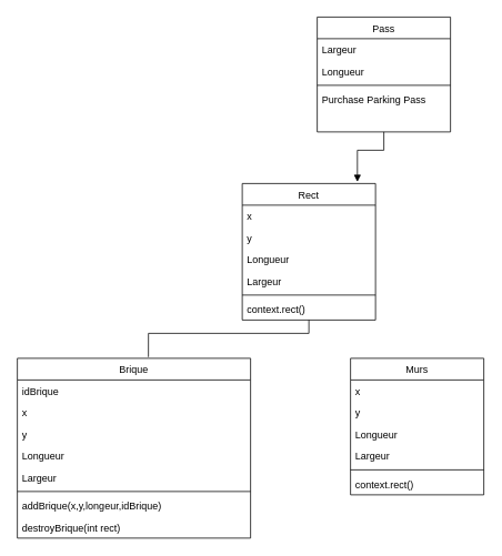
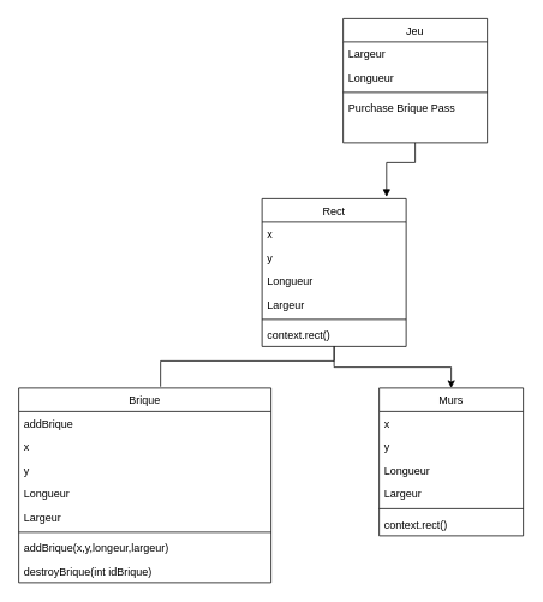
  <mxCell id="0" />
  <mxCell id="1" parent="0" />
- <mxCell id="2" value="Pass" style="swimlane;fontStyle=0;align=center;verticalAlign=top;childLayout=stackLayout;horizontal=1;startSize=26;horizontalStack=0;resizeParent=1;resizeLast=0;collapsible=1;marginBottom=0;rounded=0;shadow=0;strokeWidth=1;" parent="1" vertex="1"><mxGeometry x="380" y="20" width="160" height="138" as="geometry"><mxRectangle x="230" y="140" width="160" height="26" as="alternateBounds" /></mxGeometry></mxCell>
+ <mxCell id="2" value="Jeu" style="swimlane;fontStyle=0;align=center;verticalAlign=top;childLayout=stackLayout;horizontal=1;startSize=26;horizontalStack=0;resizeParent=1;resizeLast=0;collapsible=1;marginBottom=0;rounded=0;shadow=0;strokeWidth=1;" parent="1" vertex="1"><mxGeometry x="380" y="20" width="160" height="138" as="geometry"><mxRectangle x="230" y="140" width="160" height="26" as="alternateBounds" /></mxGeometry></mxCell>
  <mxCell id="3" value="Largeur" style="text;align=left;verticalAlign=top;spacingLeft=4;spacingRight=4;overflow=hidden;rotatable=0;points=[[0,0.5],[1,0.5]];portConstraint=eastwest;" parent="2" vertex="1"><mxGeometry y="26" width="160" height="26" as="geometry" /></mxCell>
  <mxCell id="4" value="Longueur" style="text;align=left;verticalAlign=top;spacingLeft=4;spacingRight=4;overflow=hidden;rotatable=0;points=[[0,0.5],[1,0.5]];portConstraint=eastwest;rounded=0;shadow=0;html=0;" parent="2" vertex="1"><mxGeometry y="52" width="160" height="26" as="geometry" /></mxCell>
  <mxCell id="5" value="" style="line;html=1;strokeWidth=1;align=left;verticalAlign=middle;spacingTop=-1;spacingLeft=3;spacingRight=3;rotatable=0;labelPosition=right;points=[];portConstraint=eastwest;" parent="2" vertex="1"><mxGeometry y="78" width="160" height="8" as="geometry" /></mxCell>
- <mxCell id="6" value="Purchase Parking Pass" style="text;align=left;verticalAlign=top;spacingLeft=4;spacingRight=4;overflow=hidden;rotatable=0;points=[[0,0.5],[1,0.5]];portConstraint=eastwest;" parent="2" vertex="1"><mxGeometry y="86" width="160" height="26" as="geometry" /></mxCell>
+ <mxCell id="6" value="Purchase Brique Pass" style="text;align=left;verticalAlign=top;spacingLeft=4;spacingRight=4;overflow=hidden;rotatable=0;points=[[0,0.5],[1,0.5]];portConstraint=eastwest;" parent="2" vertex="1"><mxGeometry y="86" width="160" height="26" as="geometry" /></mxCell>
  <mxCell id="7" value="" style="endArrow=block;shadow=0;strokeWidth=1;rounded=0;endFill=1;edgeStyle=elbowEdgeStyle;elbow=vertical;entryX=0.864;entryY=-0.012;entryDx=0;entryDy=0;entryPerimeter=0;" parent="1" source="2" target="10" edge="1"><mxGeometry x="0.5" y="41" relative="1" as="geometry"><mxPoint x="540" y="92" as="sourcePoint" /><mxPoint x="700" y="92" as="targetPoint" /><mxPoint x="-40" y="32" as="offset" /><Array as="points"><mxPoint x="460" y="180" /><mxPoint x="430" y="180" /><mxPoint x="440" y="190" /></Array></mxGeometry></mxCell>
+ <mxCell id="8" value="" style="edgeStyle=orthogonalEdgeStyle;rounded=0;orthogonalLoop=1;jettySize=auto;html=1;" edge="1" parent="1" source="10" target="17"><mxGeometry relative="1" as="geometry" /></mxCell>
  <mxCell id="9" value="" style="edgeStyle=orthogonalEdgeStyle;rounded=0;orthogonalLoop=1;jettySize=auto;html=1;entryX=0.562;entryY=-0.007;entryDx=0;entryDy=0;entryPerimeter=0;endArrow=none;" edge="1" parent="1" source="10" target="24"><mxGeometry relative="1" as="geometry"><Array as="points"><mxPoint x="370" y="400" /><mxPoint x="177" y="400" /></Array></mxGeometry></mxCell>
  <mxCell id="10" value="Rect" style="swimlane;fontStyle=0;align=center;verticalAlign=top;childLayout=stackLayout;horizontal=1;startSize=26;horizontalStack=0;resizeParent=1;resizeLast=0;collapsible=1;marginBottom=0;rounded=0;shadow=0;strokeWidth=1;" vertex="1" parent="1"><mxGeometry x="290" y="220" width="160" height="164" as="geometry"><mxRectangle x="550" y="140" width="160" height="26" as="alternateBounds" /></mxGeometry></mxCell>
  <mxCell id="11" value="x" style="text;align=left;verticalAlign=top;spacingLeft=4;spacingRight=4;overflow=hidden;rotatable=0;points=[[0,0.5],[1,0.5]];portConstraint=eastwest;rounded=0;shadow=0;html=0;" vertex="1" parent="10"><mxGeometry y="26" width="160" height="26" as="geometry" /></mxCell>
  <mxCell id="12" value="y" style="text;align=left;verticalAlign=top;spacingLeft=4;spacingRight=4;overflow=hidden;rotatable=0;points=[[0,0.5],[1,0.5]];portConstraint=eastwest;rounded=0;shadow=0;html=0;" vertex="1" parent="10"><mxGeometry y="52" width="160" height="26" as="geometry" /></mxCell>
  <mxCell id="13" value="Longueur" style="text;align=left;verticalAlign=top;spacingLeft=4;spacingRight=4;overflow=hidden;rotatable=0;points=[[0,0.5],[1,0.5]];portConstraint=eastwest;rounded=0;shadow=0;html=0;" vertex="1" parent="10"><mxGeometry y="78" width="160" height="26" as="geometry" /></mxCell>
  <mxCell id="14" value="Largeur" style="text;align=left;verticalAlign=top;spacingLeft=4;spacingRight=4;overflow=hidden;rotatable=0;points=[[0,0.5],[1,0.5]];portConstraint=eastwest;rounded=0;shadow=0;html=0;" vertex="1" parent="10"><mxGeometry y="104" width="160" height="26" as="geometry" /></mxCell>
  <mxCell id="15" value="" style="line;html=1;strokeWidth=1;align=left;verticalAlign=middle;spacingTop=-1;spacingLeft=3;spacingRight=3;rotatable=0;labelPosition=right;points=[];portConstraint=eastwest;" vertex="1" parent="10"><mxGeometry y="130" width="160" height="8" as="geometry" /></mxCell>
  <mxCell id="16" value="context.rect()" style="text;align=left;verticalAlign=top;spacingLeft=4;spacingRight=4;overflow=hidden;rotatable=0;points=[[0,0.5],[1,0.5]];portConstraint=eastwest;" vertex="1" parent="10"><mxGeometry y="138" width="160" height="26" as="geometry" /></mxCell>
  <mxCell id="17" value="Murs" style="swimlane;fontStyle=0;align=center;verticalAlign=top;childLayout=stackLayout;horizontal=1;startSize=26;horizontalStack=0;resizeParent=1;resizeLast=0;collapsible=1;marginBottom=0;rounded=0;shadow=0;strokeWidth=1;" vertex="1" parent="1"><mxGeometry x="420" y="430" width="160" height="164" as="geometry"><mxRectangle x="550" y="140" width="160" height="26" as="alternateBounds" /></mxGeometry></mxCell>
  <mxCell id="18" value="x" style="text;align=left;verticalAlign=top;spacingLeft=4;spacingRight=4;overflow=hidden;rotatable=0;points=[[0,0.5],[1,0.5]];portConstraint=eastwest;rounded=0;shadow=0;html=0;" vertex="1" parent="17"><mxGeometry y="26" width="160" height="26" as="geometry" /></mxCell>
  <mxCell id="19" value="y" style="text;align=left;verticalAlign=top;spacingLeft=4;spacingRight=4;overflow=hidden;rotatable=0;points=[[0,0.5],[1,0.5]];portConstraint=eastwest;rounded=0;shadow=0;html=0;" vertex="1" parent="17"><mxGeometry y="52" width="160" height="26" as="geometry" /></mxCell>
  <mxCell id="20" value="Longueur" style="text;align=left;verticalAlign=top;spacingLeft=4;spacingRight=4;overflow=hidden;rotatable=0;points=[[0,0.5],[1,0.5]];portConstraint=eastwest;rounded=0;shadow=0;html=0;" vertex="1" parent="17"><mxGeometry y="78" width="160" height="26" as="geometry" /></mxCell>
  <mxCell id="21" value="Largeur" style="text;align=left;verticalAlign=top;spacingLeft=4;spacingRight=4;overflow=hidden;rotatable=0;points=[[0,0.5],[1,0.5]];portConstraint=eastwest;rounded=0;shadow=0;html=0;" vertex="1" parent="17"><mxGeometry y="104" width="160" height="26" as="geometry" /></mxCell>
  <mxCell id="22" value="" style="line;html=1;strokeWidth=1;align=left;verticalAlign=middle;spacingTop=-1;spacingLeft=3;spacingRight=3;rotatable=0;labelPosition=right;points=[];portConstraint=eastwest;" vertex="1" parent="17"><mxGeometry y="130" width="160" height="8" as="geometry" /></mxCell>
  <mxCell id="23" value="context.rect()" style="text;align=left;verticalAlign=top;spacingLeft=4;spacingRight=4;overflow=hidden;rotatable=0;points=[[0,0.5],[1,0.5]];portConstraint=eastwest;" vertex="1" parent="17"><mxGeometry y="138" width="160" height="26" as="geometry" /></mxCell>
  <mxCell id="24" value="Brique" style="swimlane;fontStyle=0;align=center;verticalAlign=top;childLayout=stackLayout;horizontal=1;startSize=26;horizontalStack=0;resizeParent=1;resizeLast=0;collapsible=1;marginBottom=0;rounded=0;shadow=0;strokeWidth=1;" vertex="1" parent="1"><mxGeometry x="20" y="430" width="280" height="216" as="geometry"><mxRectangle x="550" y="140" width="160" height="26" as="alternateBounds" /></mxGeometry></mxCell>
- <mxCell id="25" value="idBrique" style="text;align=left;verticalAlign=top;spacingLeft=4;spacingRight=4;overflow=hidden;rotatable=0;points=[[0,0.5],[1,0.5]];portConstraint=eastwest;rounded=0;shadow=0;html=0;" vertex="1" parent="24"><mxGeometry y="26" width="280" height="26" as="geometry" /></mxCell>
+ <mxCell id="25" value="addBrique" style="text;align=left;verticalAlign=top;spacingLeft=4;spacingRight=4;overflow=hidden;rotatable=0;points=[[0,0.5],[1,0.5]];portConstraint=eastwest;rounded=0;shadow=0;html=0;" vertex="1" parent="24"><mxGeometry y="26" width="280" height="26" as="geometry" /></mxCell>
  <mxCell id="26" value="x" style="text;align=left;verticalAlign=top;spacingLeft=4;spacingRight=4;overflow=hidden;rotatable=0;points=[[0,0.5],[1,0.5]];portConstraint=eastwest;rounded=0;shadow=0;html=0;" vertex="1" parent="24"><mxGeometry y="52" width="280" height="26" as="geometry" /></mxCell>
  <mxCell id="27" value="y" style="text;align=left;verticalAlign=top;spacingLeft=4;spacingRight=4;overflow=hidden;rotatable=0;points=[[0,0.5],[1,0.5]];portConstraint=eastwest;rounded=0;shadow=0;html=0;" vertex="1" parent="24"><mxGeometry y="78" width="280" height="26" as="geometry" /></mxCell>
  <mxCell id="28" value="Longueur" style="text;align=left;verticalAlign=top;spacingLeft=4;spacingRight=4;overflow=hidden;rotatable=0;points=[[0,0.5],[1,0.5]];portConstraint=eastwest;rounded=0;shadow=0;html=0;" vertex="1" parent="24"><mxGeometry y="104" width="280" height="26" as="geometry" /></mxCell>
  <mxCell id="29" value="Largeur" style="text;align=left;verticalAlign=top;spacingLeft=4;spacingRight=4;overflow=hidden;rotatable=0;points=[[0,0.5],[1,0.5]];portConstraint=eastwest;rounded=0;shadow=0;html=0;" vertex="1" parent="24"><mxGeometry y="130" width="280" height="26" as="geometry" /></mxCell>
  <mxCell id="30" value="" style="line;html=1;strokeWidth=1;align=left;verticalAlign=middle;spacingTop=-1;spacingLeft=3;spacingRight=3;rotatable=0;labelPosition=right;points=[];portConstraint=eastwest;" vertex="1" parent="24"><mxGeometry y="156" width="280" height="8" as="geometry" /></mxCell>
- <mxCell id="31" value="addBrique(x,y,longeur,idBrique)" style="text;align=left;verticalAlign=top;spacingLeft=4;spacingRight=4;overflow=hidden;rotatable=0;points=[[0,0.5],[1,0.5]];portConstraint=eastwest;rounded=0;shadow=0;html=0;" vertex="1" parent="24"><mxGeometry y="164" width="280" height="26" as="geometry" /></mxCell>
- <mxCell id="32" value="destroyBrique(int rect)" style="text;align=left;verticalAlign=top;spacingLeft=4;spacingRight=4;overflow=hidden;rotatable=0;points=[[0,0.5],[1,0.5]];portConstraint=eastwest;rounded=0;shadow=0;html=0;" vertex="1" parent="24"><mxGeometry y="190" width="280" height="26" as="geometry" /></mxCell>
+ <mxCell id="31" value="addBrique(x,y,longeur,largeur)" style="text;align=left;verticalAlign=top;spacingLeft=4;spacingRight=4;overflow=hidden;rotatable=0;points=[[0,0.5],[1,0.5]];portConstraint=eastwest;rounded=0;shadow=0;html=0;" vertex="1" parent="24"><mxGeometry y="164" width="280" height="26" as="geometry" /></mxCell>
+ <mxCell id="32" value="destroyBrique(int idBrique)" style="text;align=left;verticalAlign=top;spacingLeft=4;spacingRight=4;overflow=hidden;rotatable=0;points=[[0,0.5],[1,0.5]];portConstraint=eastwest;rounded=0;shadow=0;html=0;" vertex="1" parent="24"><mxGeometry y="190" width="280" height="26" as="geometry" /></mxCell>
